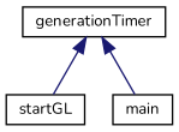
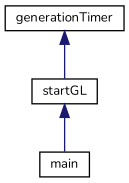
  digraph {
    fontname=Nunito
    rankdir=TB
    node [color=black fillcolor=white fontname=Nunito fontsize=10 shape=record style=filled]
    edge [color=midnightblue dir=back fontname=Nunito fontsize=10 labelfontname=Helvetica labelfontsize=10 style=solid]
    n1 [height=0.2 label=generationTimer width=0.4]
    n2 [height=0.2 label=startGL width=0.4]
    n3 [height=0.2 label=main width=0.4]
    n1 -> n2
-   n1 -> n3
+   n2 -> n3
  }
